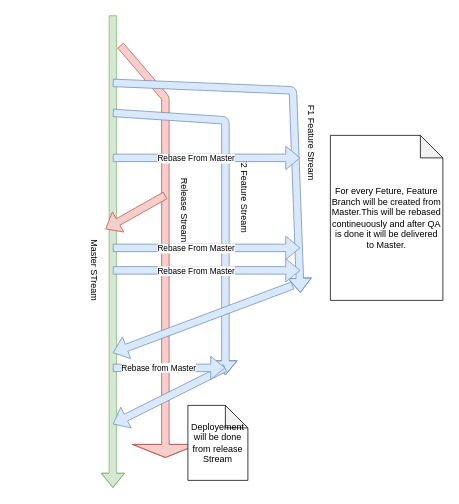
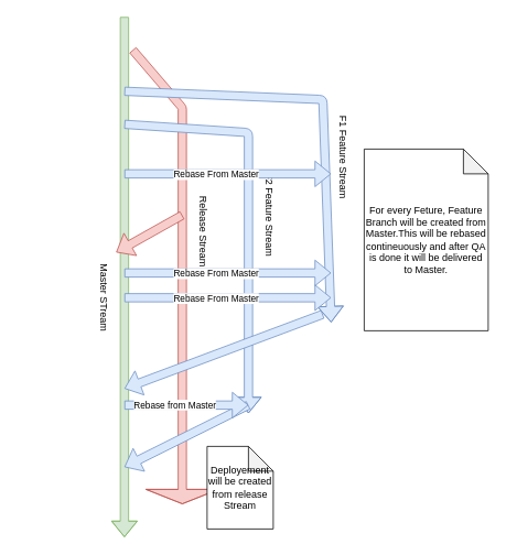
  <mxCell id="0" />
  <mxCell id="1" parent="0" />
  <mxCell id="2" value="" style="shape=flexArrow;endArrow=classic;html=1;fillColor=#d5e8d4;strokeColor=#82b366;" edge="1" parent="1"><mxGeometry width="50" height="50" relative="1" as="geometry"><mxPoint x="150" y="20" as="sourcePoint" /><mxPoint x="150" y="650" as="targetPoint" /><Array as="points"><mxPoint x="150" y="350" /></Array></mxGeometry></mxCell>
  <mxCell id="3" value="" style="shape=flexArrow;endArrow=classic;html=1;endWidth=77;endSize=5.49;fillColor=#f8cecc;strokeColor=#b85450;" edge="1" parent="1"><mxGeometry width="50" height="50" relative="1" as="geometry"><mxPoint x="160" y="60" as="sourcePoint" /><mxPoint x="220" y="610" as="targetPoint" /><Array as="points"><mxPoint x="220" y="130" /></Array></mxGeometry></mxCell>
  <mxCell id="4" value="" style="shape=flexArrow;endArrow=classic;html=1;fillColor=#dae8fc;strokeColor=#6c8ebf;" edge="1" parent="1"><mxGeometry width="50" height="50" relative="1" as="geometry"><mxPoint x="150" y="150" as="sourcePoint" /><mxPoint x="300" y="500" as="targetPoint" /><Array as="points"><mxPoint x="300" y="160" /></Array></mxGeometry></mxCell>
  <mxCell id="5" value="" style="shape=flexArrow;endArrow=classic;html=1;fillColor=#dae8fc;strokeColor=#6c8ebf;" edge="1" parent="1"><mxGeometry width="50" height="50" relative="1" as="geometry"><mxPoint x="150" y="110" as="sourcePoint" /><mxPoint x="400" y="390" as="targetPoint" /><Array as="points"><mxPoint x="390" y="120" /></Array></mxGeometry></mxCell>
  <mxCell id="6" value="" style="shape=flexArrow;endArrow=classic;html=1;fillColor=#dae8fc;strokeColor=#6c8ebf;" edge="1" parent="1"><mxGeometry width="50" height="50" relative="1" as="geometry"><mxPoint x="390" y="380" as="sourcePoint" /><mxPoint x="150" y="470" as="targetPoint" /></mxGeometry></mxCell>
  <mxCell id="7" value="" style="shape=flexArrow;endArrow=classic;html=1;fillColor=#dae8fc;strokeColor=#6c8ebf;" edge="1" parent="1"><mxGeometry width="50" height="50" relative="1" as="geometry"><mxPoint x="300" y="490" as="sourcePoint" /><mxPoint x="150" y="565" as="targetPoint" /></mxGeometry></mxCell>
  <mxCell id="8" value="" style="shape=flexArrow;endArrow=classic;html=1;fillColor=#f8cecc;strokeColor=#b85450;" edge="1" parent="1"><mxGeometry width="50" height="50" relative="1" as="geometry"><mxPoint x="220" y="260" as="sourcePoint" /><mxPoint x="140" y="305" as="targetPoint" /></mxGeometry></mxCell>
  <mxCell id="9" value="Master STream" style="text;html=1;strokeColor=none;fillColor=none;align=center;verticalAlign=middle;whiteSpace=wrap;rounded=0;rotation=90;" vertex="1" parent="1"><mxGeometry x="20" y="350" width="210" height="20" as="geometry" /></mxCell>
  <mxCell id="10" value="F1 Feature Stream" style="text;html=1;strokeColor=none;fillColor=none;align=center;verticalAlign=middle;whiteSpace=wrap;rounded=0;rotation=90;" vertex="1" parent="1"><mxGeometry x="310" y="180" width="210" height="20" as="geometry" /></mxCell>
  <mxCell id="11" value="F2 Feature Stream" style="text;html=1;strokeColor=none;fillColor=none;align=center;verticalAlign=middle;whiteSpace=wrap;rounded=0;rotation=90;" vertex="1" parent="1"><mxGeometry x="220" y="250" width="210" height="20" as="geometry" /></mxCell>
  <mxCell id="12" value="Release Stream" style="text;html=1;strokeColor=none;fillColor=none;align=center;verticalAlign=middle;whiteSpace=wrap;rounded=0;rotation=90;" vertex="1" parent="1"><mxGeometry x="140" y="270" width="210" height="20" as="geometry" /></mxCell>
- <mxCell id="13" value="Deployement will be done from release Stream" style="shape=note;whiteSpace=wrap;html=1;backgroundOutline=1;darkOpacity=0.05;" vertex="1" parent="1"><mxGeometry x="250" y="540" width="80" height="100" as="geometry" /></mxCell>
+ <mxCell id="13" value="Deployement will be created from release Stream" style="shape=note;whiteSpace=wrap;html=1;backgroundOutline=1;darkOpacity=0.05;" vertex="1" parent="1"><mxGeometry x="250" y="540" width="80" height="100" as="geometry" /></mxCell>
  <mxCell id="14" value="For every Feture, Feature Branch will be created from Master.This will be rebased contineuously and after QA is done it will be delivered to Master." style="shape=note;whiteSpace=wrap;html=1;backgroundOutline=1;darkOpacity=0.05;" vertex="1" parent="1"><mxGeometry x="440" y="180" width="150" height="220" as="geometry" /></mxCell>
  <mxCell id="15" value="" style="shape=flexArrow;endArrow=classic;html=1;fillColor=#dae8fc;strokeColor=#6c8ebf;" edge="1" parent="1"><mxGeometry width="50" height="50" relative="1" as="geometry"><mxPoint x="150" y="360" as="sourcePoint" /><mxPoint x="400" y="360" as="targetPoint" /></mxGeometry></mxCell>
  <mxCell id="16" value="Rebase From Master" style="edgeLabel;html=1;align=center;verticalAlign=middle;resizable=0;points=[];" vertex="1" connectable="0" parent="15"><mxGeometry x="0.432" y="1" relative="1" as="geometry"><mxPoint x="-69" y="1" as="offset" /></mxGeometry></mxCell>
  <mxCell id="17" value="" style="shape=flexArrow;endArrow=classic;html=1;fillColor=#dae8fc;strokeColor=#6c8ebf;" edge="1" parent="1"><mxGeometry width="50" height="50" relative="1" as="geometry"><mxPoint x="150" y="490" as="sourcePoint" /><mxPoint x="300" y="490" as="targetPoint" /></mxGeometry></mxCell>
  <mxCell id="18" value="Rebase from Master" style="edgeLabel;html=1;align=center;verticalAlign=middle;resizable=0;points=[];" vertex="1" connectable="0" parent="17"><mxGeometry x="0.253" y="1" relative="1" as="geometry"><mxPoint x="-34" as="offset" /></mxGeometry></mxCell>
  <mxCell id="19" value="" style="shape=flexArrow;endArrow=classic;html=1;fillColor=#dae8fc;strokeColor=#6c8ebf;" edge="1" parent="1"><mxGeometry width="50" height="50" relative="1" as="geometry"><mxPoint x="150" y="330" as="sourcePoint" /><mxPoint x="400" y="330" as="targetPoint" /></mxGeometry></mxCell>
  <mxCell id="20" value="Rebase From Master" style="edgeLabel;html=1;align=center;verticalAlign=middle;resizable=0;points=[];" vertex="1" connectable="0" parent="19"><mxGeometry x="0.432" y="1" relative="1" as="geometry"><mxPoint x="-69" y="1" as="offset" /></mxGeometry></mxCell>
  <mxCell id="21" value="" style="shape=flexArrow;endArrow=classic;html=1;fillColor=#dae8fc;strokeColor=#6c8ebf;" edge="1" parent="1"><mxGeometry width="50" height="50" relative="1" as="geometry"><mxPoint x="150" y="210" as="sourcePoint" /><mxPoint x="400" y="210" as="targetPoint" /></mxGeometry></mxCell>
  <mxCell id="22" value="Rebase From Master" style="edgeLabel;html=1;align=center;verticalAlign=middle;resizable=0;points=[];" vertex="1" connectable="0" parent="21"><mxGeometry x="0.432" y="1" relative="1" as="geometry"><mxPoint x="-69" y="1" as="offset" /></mxGeometry></mxCell>
